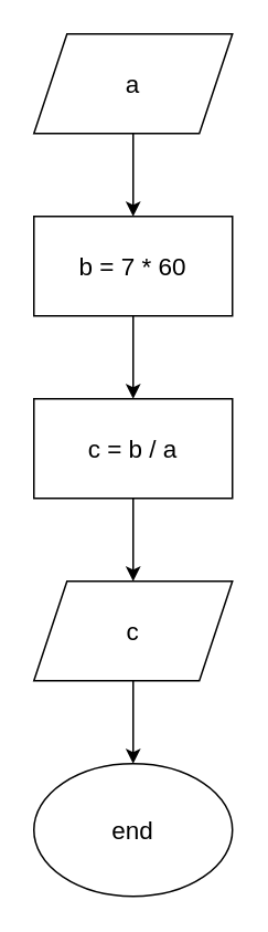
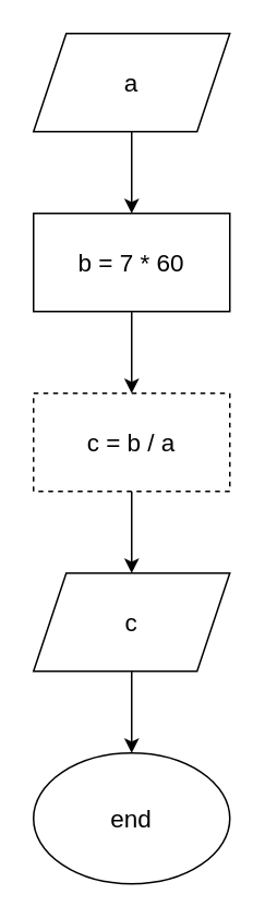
  <mxCell id="0" />
  <mxCell id="1" parent="0" />
  <mxCell id="2" style="edgeStyle=orthogonalEdgeStyle;rounded=0;orthogonalLoop=1;jettySize=auto;html=1;fontSize=15;" edge="1" parent="1" source="3" target="5"><mxGeometry relative="1" as="geometry" /></mxCell>
  <mxCell id="3" value="a" style="shape=parallelogram;perimeter=parallelogramPerimeter;whiteSpace=wrap;html=1;fixedSize=1;fontSize=15;" vertex="1" parent="1"><mxGeometry x="20" y="20" width="120" height="60" as="geometry" /></mxCell>
  <mxCell id="4" style="edgeStyle=orthogonalEdgeStyle;rounded=0;orthogonalLoop=1;jettySize=auto;html=1;fontSize=15;" edge="1" parent="1" source="5" target="7"><mxGeometry relative="1" as="geometry" /></mxCell>
  <mxCell id="5" value="b = 7 * 60" style="rounded=0;whiteSpace=wrap;html=1;fontSize=15;" vertex="1" parent="1"><mxGeometry x="20" y="130" width="120" height="60" as="geometry" /></mxCell>
  <mxCell id="6" style="edgeStyle=orthogonalEdgeStyle;rounded=0;orthogonalLoop=1;jettySize=auto;html=1;fontSize=15;" edge="1" parent="1" source="7" target="9"><mxGeometry relative="1" as="geometry" /></mxCell>
- <mxCell id="7" value="c = b / a" style="rounded=0;whiteSpace=wrap;html=1;fontSize=15;" vertex="1" parent="1"><mxGeometry x="20" y="240" width="120" height="60" as="geometry" /></mxCell>
+ <mxCell id="7" value="c = b / a" style="rounded=0;whiteSpace=wrap;html=1;fontSize=15;dashed=1;" vertex="1" parent="1"><mxGeometry x="20" y="240" width="120" height="60" as="geometry" /></mxCell>
  <mxCell id="8" style="edgeStyle=orthogonalEdgeStyle;rounded=0;orthogonalLoop=1;jettySize=auto;html=1;fontSize=15;" edge="1" parent="1" source="9" target="10"><mxGeometry relative="1" as="geometry" /></mxCell>
  <mxCell id="9" value="c" style="shape=parallelogram;perimeter=parallelogramPerimeter;whiteSpace=wrap;html=1;fixedSize=1;fontSize=15;" vertex="1" parent="1"><mxGeometry x="20" y="350" width="120" height="60" as="geometry" /></mxCell>
  <mxCell id="10" value="end" style="ellipse;whiteSpace=wrap;html=1;fontSize=15;" vertex="1" parent="1"><mxGeometry x="20" y="460" width="120" height="80" as="geometry" /></mxCell>
